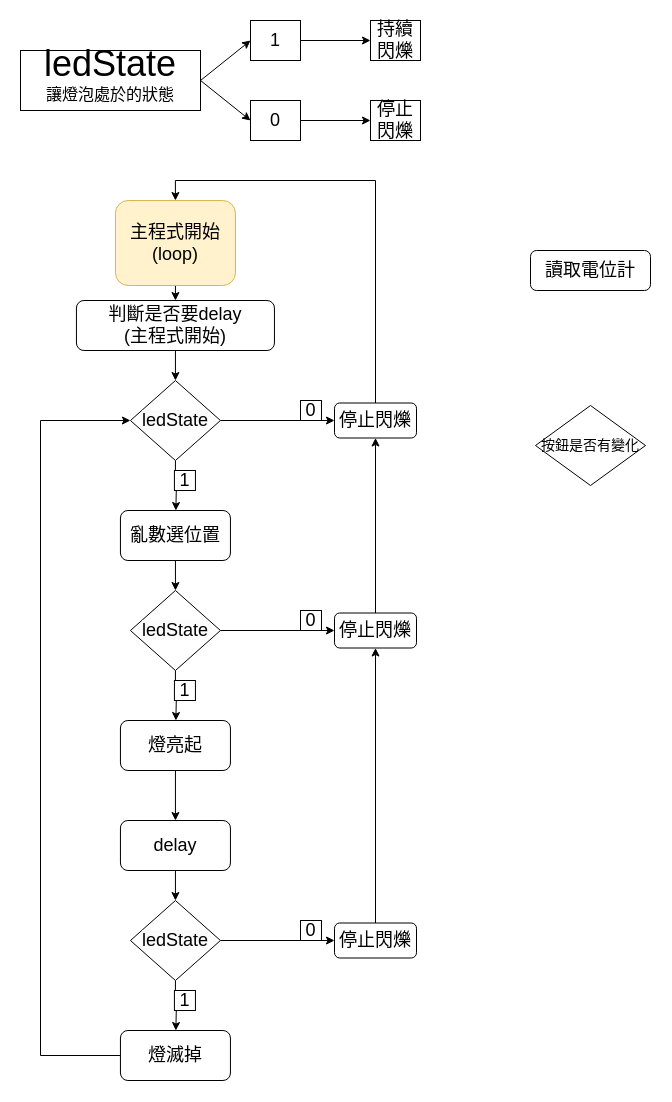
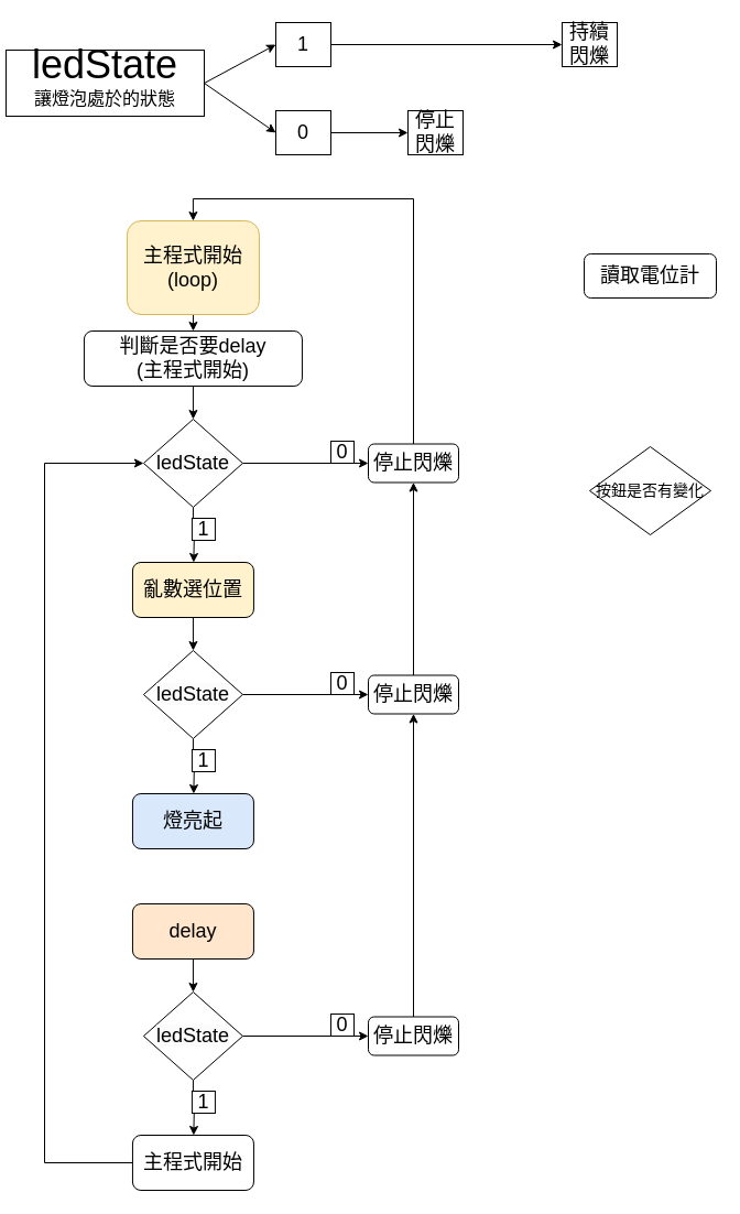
  <mxCell id="0" />
  <mxCell id="1" parent="0" />
  <mxCell id="2" style="edgeStyle=orthogonalEdgeStyle;rounded=0;orthogonalLoop=1;jettySize=auto;html=1;exitX=0.5;exitY=1;exitDx=0;exitDy=0;entryX=0.5;entryY=0;entryDx=0;entryDy=0;" parent="1" source="3" edge="1"><mxGeometry relative="1" as="geometry"><mxPoint x="174.94" y="300" as="targetPoint" /></mxGeometry></mxCell>
  <mxCell id="3" value="&lt;font style=&quot;font-size: 18px;&quot;&gt;主程式開始&lt;/font&gt;&lt;div&gt;&lt;font style=&quot;font-size: 18px;&quot;&gt;(loop)&lt;/font&gt;&lt;/div&gt;" style="rounded=1;whiteSpace=wrap;html=1;fontSize=12;glass=0;strokeWidth=1;shadow=0;fillColor=#fff2cc;strokeColor=#d6b656;" parent="1" vertex="1"><mxGeometry x="114.94" y="200" width="120" height="85" as="geometry" /></mxCell>
  <mxCell id="4" value="&lt;font style=&quot;font-size: 18px;&quot;&gt;判斷是否要delay&lt;/font&gt;&lt;div&gt;&lt;font style=&quot;font-size: 18px;&quot;&gt;(主程式開始)&lt;/font&gt;&lt;/div&gt;" style="rounded=1;whiteSpace=wrap;html=1;fontSize=12;glass=0;strokeWidth=1;shadow=0;" parent="1" vertex="1"><mxGeometry x="75.94" y="300" width="198" height="50" as="geometry" /></mxCell>
- <mxCell id="5" value="&lt;font style=&quot;font-size: 18px;&quot;&gt;讀取電位計&lt;/font&gt;" style="rounded=1;whiteSpace=wrap;html=1;fontSize=12;glass=0;strokeWidth=1;shadow=0;" parent="1" vertex="1"><mxGeometry x="530" y="250" width="120" height="40" as="geometry" /></mxCell>
+ <mxCell id="5" value="&lt;font style=&quot;font-size: 18px;&quot;&gt;讀取電位計&lt;/font&gt;" style="rounded=1;whiteSpace=wrap;html=1;fontSize=12;glass=0;strokeWidth=1;shadow=0;" parent="1" vertex="1"><mxGeometry x="530" y="230" width="120" height="40" as="geometry" /></mxCell>
  <mxCell id="6" value="&lt;font style=&quot;font-size: 14px;&quot;&gt;按鈕是否有變化&lt;/font&gt;" style="rhombus;whiteSpace=wrap;html=1;" parent="1" vertex="1"><mxGeometry x="535" y="405" width="110" height="80" as="geometry" /></mxCell>
- <mxCell id="7" value="&lt;div&gt;&lt;span style=&quot;font-size: 36px;&quot;&gt;ledState&lt;/span&gt;&lt;br&gt;&lt;/div&gt;&lt;div&gt;&lt;font size=&quot;3&quot; style=&quot;&quot;&gt;讓燈泡處於的狀態&lt;/font&gt;&lt;/div&gt;&lt;div&gt;&lt;br&gt;&lt;/div&gt;" style="rounded=0;whiteSpace=wrap;html=1;" parent="1" vertex="1"><mxGeometry x="20" y="50" width="180" height="60" as="geometry" /></mxCell>
+ <mxCell id="7" value="&lt;div&gt;&lt;span style=&quot;font-size: 36px;&quot;&gt;ledState&lt;/span&gt;&lt;br&gt;&lt;/div&gt;&lt;div&gt;&lt;font size=&quot;3&quot; style=&quot;&quot;&gt;讓燈泡處於的狀態&lt;/font&gt;&lt;/div&gt;&lt;div&gt;&lt;br&gt;&lt;/div&gt;" style="rounded=0;whiteSpace=wrap;html=1;" parent="1" vertex="1"><mxGeometry x="5" y="45" width="180" height="60" as="geometry" /></mxCell>
  <mxCell id="8" value="" style="endArrow=classic;html=1;rounded=0;exitX=1;exitY=0.5;exitDx=0;exitDy=0;" parent="1" source="7" edge="1"><mxGeometry width="50" height="50" relative="1" as="geometry"><mxPoint x="220" y="80" as="sourcePoint" /><mxPoint x="250" y="40" as="targetPoint" /></mxGeometry></mxCell>
  <mxCell id="9" value="" style="endArrow=classic;html=1;rounded=0;exitX=1;exitY=0.5;exitDx=0;exitDy=0;" parent="1" source="7" edge="1"><mxGeometry width="50" height="50" relative="1" as="geometry"><mxPoint x="440" y="120" as="sourcePoint" /><mxPoint x="250" y="120" as="targetPoint" /></mxGeometry></mxCell>
  <mxCell id="10" style="edgeStyle=orthogonalEdgeStyle;rounded=0;orthogonalLoop=1;jettySize=auto;html=1;exitX=1;exitY=0.5;exitDx=0;exitDy=0;entryX=0;entryY=0.5;entryDx=0;entryDy=0;" parent="1" source="11" target="14" edge="1"><mxGeometry relative="1" as="geometry" /></mxCell>
  <mxCell id="11" value="&lt;font style=&quot;font-size: 18px;&quot;&gt;1&lt;/font&gt;" style="rounded=0;whiteSpace=wrap;html=1;" parent="1" vertex="1"><mxGeometry x="250" y="20" width="50" height="40" as="geometry" /></mxCell>
  <mxCell id="12" style="edgeStyle=orthogonalEdgeStyle;rounded=0;orthogonalLoop=1;jettySize=auto;html=1;exitX=1;exitY=0.5;exitDx=0;exitDy=0;entryX=0;entryY=0.5;entryDx=0;entryDy=0;" parent="1" source="13" target="15" edge="1"><mxGeometry relative="1" as="geometry" /></mxCell>
  <mxCell id="13" value="&lt;font style=&quot;font-size: 18px;&quot;&gt;0&lt;/font&gt;" style="rounded=0;whiteSpace=wrap;html=1;" parent="1" vertex="1"><mxGeometry x="250" y="100" width="50" height="40" as="geometry" /></mxCell>
- <mxCell id="14" value="&lt;font style=&quot;font-size: 18px;&quot;&gt;持續閃爍&lt;/font&gt;" style="rounded=0;whiteSpace=wrap;html=1;" parent="1" vertex="1"><mxGeometry x="370" y="20" width="50" height="40" as="geometry" /></mxCell>
+ <mxCell id="14" value="&lt;font style=&quot;font-size: 18px;&quot;&gt;持續閃爍&lt;/font&gt;" style="rounded=0;whiteSpace=wrap;html=1;" parent="1" vertex="1"><mxGeometry x="510" y="20" width="50" height="40" as="geometry" /></mxCell>
  <mxCell id="15" value="&lt;font style=&quot;font-size: 18px;&quot;&gt;停止閃爍&lt;/font&gt;" style="rounded=0;whiteSpace=wrap;html=1;" parent="1" vertex="1"><mxGeometry x="370" y="100" width="50" height="40" as="geometry" /></mxCell>
  <mxCell id="16" style="edgeStyle=orthogonalEdgeStyle;rounded=0;orthogonalLoop=1;jettySize=auto;html=1;exitX=0.5;exitY=1;exitDx=0;exitDy=0;" parent="1" source="17" edge="1"><mxGeometry relative="1" as="geometry"><mxPoint x="175.352" y="510" as="targetPoint" /></mxGeometry></mxCell>
  <mxCell id="17" value="&lt;font style=&quot;font-size: 18px;&quot;&gt;&lt;span style=&quot;color: rgb(0, 0, 0); font-family: Helvetica; font-style: normal; font-variant-ligatures: normal; font-variant-caps: normal; font-weight: 400; letter-spacing: normal; orphans: 2; text-align: center; text-indent: 0px; text-transform: none; widows: 2; word-spacing: 0px; -webkit-text-stroke-width: 0px; white-space: normal; background-color: rgb(251, 251, 251); text-decoration-thickness: initial; text-decoration-style: initial; text-decoration-color: initial; float: none; display: inline !important;&quot;&gt;ledState&lt;/span&gt;&lt;br&gt;&lt;/font&gt;" style="rhombus;whiteSpace=wrap;html=1;" parent="1" vertex="1"><mxGeometry x="129.94" y="380" width="90" height="80" as="geometry" /></mxCell>
  <mxCell id="18" value="" style="endArrow=classic;html=1;rounded=0;exitX=0.5;exitY=1;exitDx=0;exitDy=0;entryX=0.5;entryY=0;entryDx=0;entryDy=0;" parent="1" target="17" edge="1"><mxGeometry width="50" height="50" relative="1" as="geometry"><mxPoint x="174.94" y="350" as="sourcePoint" /><mxPoint x="283.94" y="390" as="targetPoint" /></mxGeometry></mxCell>
  <mxCell id="19" value="" style="endArrow=classic;html=1;rounded=0;exitX=1;exitY=0.5;exitDx=0;exitDy=0;entryX=0;entryY=0.5;entryDx=0;entryDy=0;" parent="1" source="17" target="23" edge="1"><mxGeometry width="50" height="50" relative="1" as="geometry"><mxPoint x="280" y="370" as="sourcePoint" /><mxPoint x="240" y="420" as="targetPoint" /></mxGeometry></mxCell>
  <mxCell id="20" value="&lt;font style=&quot;font-size: 18px;&quot;&gt;0&lt;/font&gt;" style="rounded=0;whiteSpace=wrap;html=1;" parent="1" vertex="1"><mxGeometry x="300" y="400" width="21" height="20" as="geometry" /></mxCell>
  <mxCell id="21" value="&lt;font style=&quot;font-size: 18px;&quot;&gt;1&lt;/font&gt;" style="rounded=0;whiteSpace=wrap;html=1;" parent="1" vertex="1"><mxGeometry x="173.94" y="470" width="21" height="20" as="geometry" /></mxCell>
  <mxCell id="22" style="edgeStyle=orthogonalEdgeStyle;rounded=0;orthogonalLoop=1;jettySize=auto;html=1;exitX=0.5;exitY=0;exitDx=0;exitDy=0;entryX=0.5;entryY=0;entryDx=0;entryDy=0;" parent="1" source="23" target="3" edge="1"><mxGeometry relative="1" as="geometry"><mxPoint x="260" y="170" as="targetPoint" /></mxGeometry></mxCell>
  <mxCell id="23" value="&lt;span style=&quot;font-size: 18px;&quot;&gt;停止閃爍&lt;/span&gt;" style="rounded=1;whiteSpace=wrap;html=1;fontSize=12;glass=0;strokeWidth=1;shadow=0;" parent="1" vertex="1"><mxGeometry x="334" y="402.5" width="82" height="35" as="geometry" /></mxCell>
- <mxCell id="24" value="&lt;span style=&quot;font-size: 18px;&quot;&gt;亂數選位置&lt;/span&gt;" style="rounded=1;whiteSpace=wrap;html=1;fontSize=12;glass=0;strokeWidth=1;shadow=0;" parent="1" vertex="1"><mxGeometry x="119.94" y="510" width="110" height="50" as="geometry" /></mxCell>
+ <mxCell id="24" value="&lt;span style=&quot;font-size: 18px;&quot;&gt;亂數選位置&lt;/span&gt;" style="rounded=1;whiteSpace=wrap;html=1;fontSize=12;glass=0;strokeWidth=1;shadow=0;fillColor=#fff2cc;" parent="1" vertex="1"><mxGeometry x="119.94" y="510" width="110" height="50" as="geometry" /></mxCell>
  <mxCell id="25" style="edgeStyle=orthogonalEdgeStyle;rounded=0;orthogonalLoop=1;jettySize=auto;html=1;exitX=0.5;exitY=1;exitDx=0;exitDy=0;" edge="1" parent="1" source="26"><mxGeometry relative="1" as="geometry"><mxPoint x="175.352" y="720" as="targetPoint" /></mxGeometry></mxCell>
  <mxCell id="26" value="&lt;font style=&quot;font-size: 18px;&quot;&gt;&lt;span style=&quot;color: rgb(0, 0, 0); font-family: Helvetica; font-style: normal; font-variant-ligatures: normal; font-variant-caps: normal; font-weight: 400; letter-spacing: normal; orphans: 2; text-align: center; text-indent: 0px; text-transform: none; widows: 2; word-spacing: 0px; -webkit-text-stroke-width: 0px; white-space: normal; background-color: rgb(251, 251, 251); text-decoration-thickness: initial; text-decoration-style: initial; text-decoration-color: initial; float: none; display: inline !important;&quot;&gt;ledState&lt;/span&gt;&lt;br&gt;&lt;/font&gt;" style="rhombus;whiteSpace=wrap;html=1;" vertex="1" parent="1"><mxGeometry x="129.94" y="590" width="90" height="80" as="geometry" /></mxCell>
  <mxCell id="27" value="" style="endArrow=classic;html=1;rounded=0;exitX=0.5;exitY=1;exitDx=0;exitDy=0;entryX=0.5;entryY=0;entryDx=0;entryDy=0;" edge="1" parent="1" target="26"><mxGeometry width="50" height="50" relative="1" as="geometry"><mxPoint x="174.94" y="560" as="sourcePoint" /><mxPoint x="283.94" y="600" as="targetPoint" /></mxGeometry></mxCell>
  <mxCell id="28" value="" style="endArrow=classic;html=1;rounded=0;exitX=1;exitY=0.5;exitDx=0;exitDy=0;entryX=0;entryY=0.5;entryDx=0;entryDy=0;" edge="1" parent="1" source="26" target="32"><mxGeometry width="50" height="50" relative="1" as="geometry"><mxPoint x="280" y="580" as="sourcePoint" /><mxPoint x="240" y="630" as="targetPoint" /></mxGeometry></mxCell>
  <mxCell id="29" value="&lt;font style=&quot;font-size: 18px;&quot;&gt;0&lt;/font&gt;" style="rounded=0;whiteSpace=wrap;html=1;" vertex="1" parent="1"><mxGeometry x="300" y="610" width="21" height="20" as="geometry" /></mxCell>
  <mxCell id="30" value="&lt;font style=&quot;font-size: 18px;&quot;&gt;1&lt;/font&gt;" style="rounded=0;whiteSpace=wrap;html=1;" vertex="1" parent="1"><mxGeometry x="173.94" y="680" width="21" height="20" as="geometry" /></mxCell>
  <mxCell id="31" style="edgeStyle=orthogonalEdgeStyle;rounded=0;orthogonalLoop=1;jettySize=auto;html=1;exitX=0.5;exitY=0;exitDx=0;exitDy=0;entryX=0.5;entryY=1;entryDx=0;entryDy=0;" edge="1" parent="1" source="32" target="23"><mxGeometry relative="1" as="geometry" /></mxCell>
  <mxCell id="32" value="&lt;span style=&quot;font-size: 18px;&quot;&gt;停止閃爍&lt;/span&gt;" style="rounded=1;whiteSpace=wrap;html=1;fontSize=12;glass=0;strokeWidth=1;shadow=0;" vertex="1" parent="1"><mxGeometry x="334" y="612.5" width="82" height="35" as="geometry" /></mxCell>
- <mxCell id="33" style="edgeStyle=orthogonalEdgeStyle;rounded=0;orthogonalLoop=1;jettySize=auto;html=1;exitX=0.5;exitY=1;exitDx=0;exitDy=0;entryX=0.5;entryY=0;entryDx=0;entryDy=0;" edge="1" parent="1" source="34" target="35"><mxGeometry relative="1" as="geometry" /></mxCell>
- <mxCell id="34" value="&lt;span style=&quot;font-size: 18px;&quot;&gt;燈亮起&lt;/span&gt;" style="rounded=1;whiteSpace=wrap;html=1;fontSize=12;glass=0;strokeWidth=1;shadow=0;" vertex="1" parent="1"><mxGeometry x="119.94" y="720" width="110" height="50" as="geometry" /></mxCell>
- <mxCell id="35" value="&lt;span style=&quot;font-size: 18px;&quot;&gt;delay&lt;/span&gt;" style="rounded=1;whiteSpace=wrap;html=1;fontSize=12;glass=0;strokeWidth=1;shadow=0;" vertex="1" parent="1"><mxGeometry x="119.94" y="820" width="110" height="50" as="geometry" /></mxCell>
+ <mxCell id="34" value="&lt;span style=&quot;font-size: 18px;&quot;&gt;燈亮起&lt;/span&gt;" style="rounded=1;whiteSpace=wrap;html=1;fontSize=12;glass=0;strokeWidth=1;shadow=0;fillColor=#dae8fc;" vertex="1" parent="1"><mxGeometry x="119.94" y="720" width="110" height="50" as="geometry" /></mxCell>
+ <mxCell id="35" value="&lt;span style=&quot;font-size: 18px;&quot;&gt;delay&lt;/span&gt;" style="rounded=1;whiteSpace=wrap;html=1;fontSize=12;glass=0;strokeWidth=1;shadow=0;fillColor=#ffe6cc;" vertex="1" parent="1"><mxGeometry x="119.94" y="820" width="110" height="50" as="geometry" /></mxCell>
  <mxCell id="36" style="edgeStyle=orthogonalEdgeStyle;rounded=0;orthogonalLoop=1;jettySize=auto;html=1;exitX=0.5;exitY=1;exitDx=0;exitDy=0;" edge="1" parent="1" source="37"><mxGeometry relative="1" as="geometry"><mxPoint x="175.352" y="1030" as="targetPoint" /></mxGeometry></mxCell>
  <mxCell id="37" value="&lt;font style=&quot;font-size: 18px;&quot;&gt;&lt;span style=&quot;color: rgb(0, 0, 0); font-family: Helvetica; font-style: normal; font-variant-ligatures: normal; font-variant-caps: normal; font-weight: 400; letter-spacing: normal; orphans: 2; text-align: center; text-indent: 0px; text-transform: none; widows: 2; word-spacing: 0px; -webkit-text-stroke-width: 0px; white-space: normal; background-color: rgb(251, 251, 251); text-decoration-thickness: initial; text-decoration-style: initial; text-decoration-color: initial; float: none; display: inline !important;&quot;&gt;ledState&lt;/span&gt;&lt;br&gt;&lt;/font&gt;" style="rhombus;whiteSpace=wrap;html=1;" vertex="1" parent="1"><mxGeometry x="129.94" y="900" width="90" height="80" as="geometry" /></mxCell>
  <mxCell id="38" value="" style="endArrow=classic;html=1;rounded=0;exitX=0.5;exitY=1;exitDx=0;exitDy=0;entryX=0.5;entryY=0;entryDx=0;entryDy=0;" edge="1" parent="1" target="37"><mxGeometry width="50" height="50" relative="1" as="geometry"><mxPoint x="174.94" y="870" as="sourcePoint" /><mxPoint x="283.94" y="910" as="targetPoint" /></mxGeometry></mxCell>
  <mxCell id="39" value="" style="endArrow=classic;html=1;rounded=0;exitX=1;exitY=0.5;exitDx=0;exitDy=0;entryX=0;entryY=0.5;entryDx=0;entryDy=0;" edge="1" parent="1" source="37" target="43"><mxGeometry width="50" height="50" relative="1" as="geometry"><mxPoint x="280" y="890" as="sourcePoint" /><mxPoint x="240" y="940" as="targetPoint" /></mxGeometry></mxCell>
  <mxCell id="40" value="&lt;font style=&quot;font-size: 18px;&quot;&gt;0&lt;/font&gt;" style="rounded=0;whiteSpace=wrap;html=1;" vertex="1" parent="1"><mxGeometry x="300" y="920" width="21" height="20" as="geometry" /></mxCell>
  <mxCell id="41" value="&lt;font style=&quot;font-size: 18px;&quot;&gt;1&lt;/font&gt;" style="rounded=0;whiteSpace=wrap;html=1;" vertex="1" parent="1"><mxGeometry x="173.94" y="990" width="21" height="20" as="geometry" /></mxCell>
  <mxCell id="42" style="edgeStyle=orthogonalEdgeStyle;rounded=0;orthogonalLoop=1;jettySize=auto;html=1;exitX=0.5;exitY=0;exitDx=0;exitDy=0;entryX=0.5;entryY=1;entryDx=0;entryDy=0;" edge="1" parent="1" source="43" target="32"><mxGeometry relative="1" as="geometry"><mxPoint x="385" y="760" as="targetPoint" /></mxGeometry></mxCell>
  <mxCell id="43" value="&lt;span style=&quot;font-size: 18px;&quot;&gt;停止閃爍&lt;/span&gt;" style="rounded=1;whiteSpace=wrap;html=1;fontSize=12;glass=0;strokeWidth=1;shadow=0;" vertex="1" parent="1"><mxGeometry x="334" y="922.5" width="82" height="35" as="geometry" /></mxCell>
  <mxCell id="44" style="edgeStyle=orthogonalEdgeStyle;rounded=0;orthogonalLoop=1;jettySize=auto;html=1;exitX=0;exitY=0.5;exitDx=0;exitDy=0;entryX=0;entryY=0.5;entryDx=0;entryDy=0;" edge="1" parent="1" source="45" target="17"><mxGeometry relative="1" as="geometry"><mxPoint x="85" y="1065" as="sourcePoint" /><mxPoint x="40" y="405" as="targetPoint" /><Array as="points"><mxPoint x="40" y="1055" /><mxPoint x="40" y="420" /></Array></mxGeometry></mxCell>
- <mxCell id="45" value="&lt;span style=&quot;font-size: 18px;&quot;&gt;燈滅掉&lt;/span&gt;" style="rounded=1;whiteSpace=wrap;html=1;fontSize=12;glass=0;strokeWidth=1;shadow=0;" vertex="1" parent="1"><mxGeometry x="119.94" y="1030" width="110" height="50" as="geometry" /></mxCell>
+ <mxCell id="45" value="&lt;span style=&quot;font-size: 18px;&quot;&gt;主程式開始&lt;/span&gt;" style="rounded=1;whiteSpace=wrap;html=1;fontSize=12;glass=0;strokeWidth=1;shadow=0;" vertex="1" parent="1"><mxGeometry x="119.94" y="1030" width="110" height="50" as="geometry" /></mxCell>
